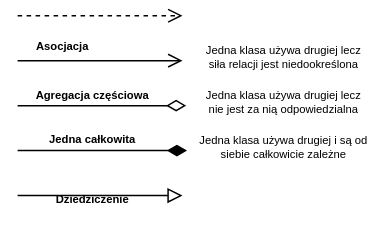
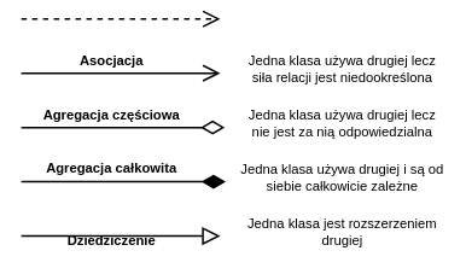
  <mxCell id="0" />
  <mxCell id="1" parent="0" />
  <mxCell id="2" value="" style="endArrow=open;html=1;rounded=0;startSize=15;endSize=15;endFill=0;dashed=1;strokeWidth=2;" edge="1" parent="1"><mxGeometry width="50" height="50" relative="1" as="geometry"><mxPoint x="20" y="20" as="sourcePoint" /><mxPoint x="240" y="20" as="targetPoint" /></mxGeometry></mxCell>
  <mxCell id="3" value="" style="endArrow=open;html=1;rounded=0;startSize=15;endSize=15;endFill=0;strokeWidth=2;" edge="1" parent="1"><mxGeometry width="50" height="50" relative="1" as="geometry"><mxPoint x="20" y="80" as="sourcePoint" /><mxPoint x="240" y="80" as="targetPoint" /></mxGeometry></mxCell>
  <mxCell id="4" value="" style="endArrow=diamondThin;html=1;rounded=0;startSize=15;endSize=21;endFill=0;strokeWidth=2;" edge="1" parent="1"><mxGeometry width="50" height="50" relative="1" as="geometry"><mxPoint x="20" y="140" as="sourcePoint" /><mxPoint x="245" y="140" as="targetPoint" /></mxGeometry></mxCell>
  <mxCell id="5" value="" style="endArrow=diamondThin;html=1;rounded=0;startSize=15;endSize=21;endFill=1;strokeWidth=2;" edge="1" parent="1"><mxGeometry width="50" height="50" relative="1" as="geometry"><mxPoint x="20" y="200" as="sourcePoint" /><mxPoint x="246" y="200" as="targetPoint" /></mxGeometry></mxCell>
  <mxCell id="6" value="" style="endArrow=block;html=1;rounded=0;startSize=15;endSize=15;endFill=0;strokeWidth=2;" edge="1" parent="1"><mxGeometry width="50" height="50" relative="1" as="geometry"><mxPoint x="20" y="260" as="sourcePoint" /><mxPoint x="240" y="260" as="targetPoint" /></mxGeometry></mxCell>
- <mxCell id="7" value="Asocjacja" style="text;html=1;strokeColor=none;fillColor=none;align=center;verticalAlign=middle;whiteSpace=wrap;rounded=0;fontStyle=1;fontSize=15;" vertex="1" parent="1"><mxGeometry x="30" y="45" width="100" height="30" as="geometry" /></mxCell>
+ <mxCell id="7" value="Asocjacja" style="text;html=1;strokeColor=none;fillColor=none;align=center;verticalAlign=middle;whiteSpace=wrap;rounded=0;fontStyle=1;fontSize=15;" vertex="1" parent="1"><mxGeometry x="70" y="50" width="100" height="30" as="geometry" /></mxCell>
  <mxCell id="8" value="Agregacja częściowa" style="text;html=1;strokeColor=none;fillColor=none;align=center;verticalAlign=middle;whiteSpace=wrap;rounded=0;fontStyle=1;fontSize=15;" vertex="1" parent="1"><mxGeometry x="25" y="110" width="190" height="30" as="geometry" /></mxCell>
- <mxCell id="9" value="Jedna całkowita" style="text;html=1;strokeColor=none;fillColor=none;align=center;verticalAlign=middle;whiteSpace=wrap;rounded=0;fontStyle=1;fontSize=15;" vertex="1" parent="1"><mxGeometry x="25" y="170" width="190" height="30" as="geometry" /></mxCell>
+ <mxCell id="9" value="Agregacja całkowita" style="text;html=1;strokeColor=none;fillColor=none;align=center;verticalAlign=middle;whiteSpace=wrap;rounded=0;fontStyle=1;fontSize=15;" vertex="1" parent="1"><mxGeometry x="25" y="170" width="190" height="30" as="geometry" /></mxCell>
  <mxCell id="10" value="Dziedziczenie" style="text;html=1;strokeColor=none;fillColor=none;align=center;verticalAlign=middle;whiteSpace=wrap;rounded=0;fontStyle=1;fontSize=15;" vertex="1" parent="1"><mxGeometry x="70" y="250" width="100" height="30" as="geometry" /></mxCell>
  <mxCell id="11" value="Jedna klasa używa drugiej lecz siła relacji jest niedookreślona" style="text;html=1;strokeColor=none;fillColor=none;align=center;verticalAlign=middle;whiteSpace=wrap;rounded=0;fontSize=15;" vertex="1" parent="1"><mxGeometry x="260" y="60" width="230" height="30" as="geometry" /></mxCell>
  <mxCell id="12" value="Jedna klasa używa drugiej lecz nie jest za nią odpowiedzialna" style="text;html=1;strokeColor=none;fillColor=none;align=center;verticalAlign=middle;whiteSpace=wrap;rounded=0;fontSize=15;" vertex="1" parent="1"><mxGeometry x="260" y="120" width="230" height="30" as="geometry" /></mxCell>
  <mxCell id="13" value="Jedna klasa używa drugiej i są od siebie całkowicie zależne" style="text;html=1;strokeColor=none;fillColor=none;align=center;verticalAlign=middle;whiteSpace=wrap;rounded=0;fontSize=15;" vertex="1" parent="1"><mxGeometry x="260" y="180" width="230" height="30" as="geometry" /></mxCell>
+ <mxCell id="14" value="Jedna klasa jest rozszerzeniem drugiej" style="text;html=1;strokeColor=none;fillColor=none;align=center;verticalAlign=middle;whiteSpace=wrap;rounded=0;fontSize=15;" vertex="1" parent="1"><mxGeometry x="260" y="240" width="230" height="30" as="geometry" /></mxCell>
